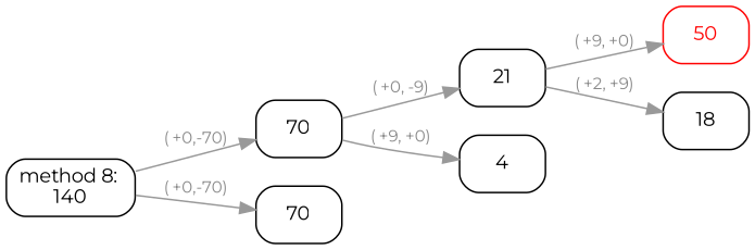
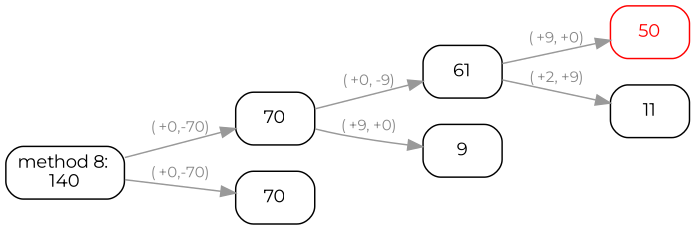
  digraph {
    fontname=Montserrat
    rankdir=LR
    node [color=black fontcolor=black fontname=Montserrat fontsize=12 shape=box style=rounded]
    edge [color="#999999" fontcolor="#888888" fontname=Montserrat fontsize=10]
    n1 [label="method 8: \n140"]
    n2 [label=70]
    n3 [label=70]
-   n4 [label=21]
-   n5 [label=4]
+   n4 [label=61]
+   n5 [label=9]
    n6 [color=red fontcolor=red label=50]
-   n7 [label=18]
+   n7 [label=11]
    n1 -> n2 [label="( +0,-70)"]
    n1 -> n3 [label="( +0,-70)"]
    n2 -> n4 [label="( +0, -9)"]
    n2 -> n5 [label="( +9, +0)"]
    n4 -> n6 [label="( +9, +0)"]
    n4 -> n7 [label="( +2, +9)"]
  }
